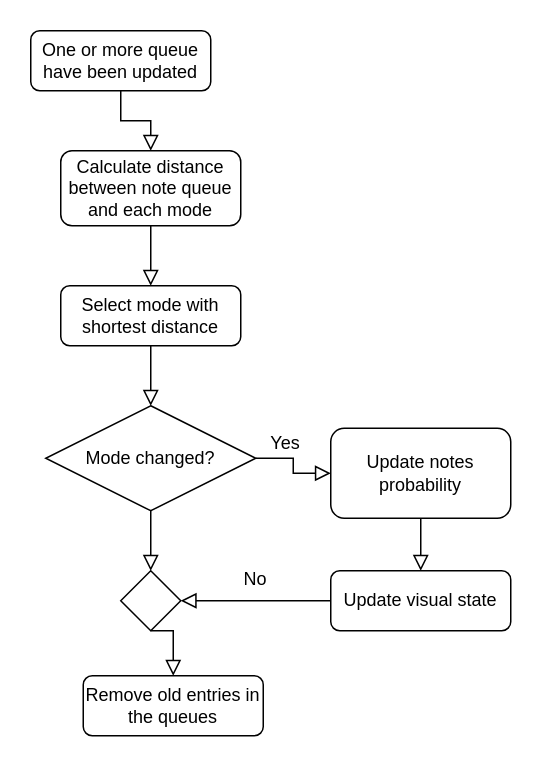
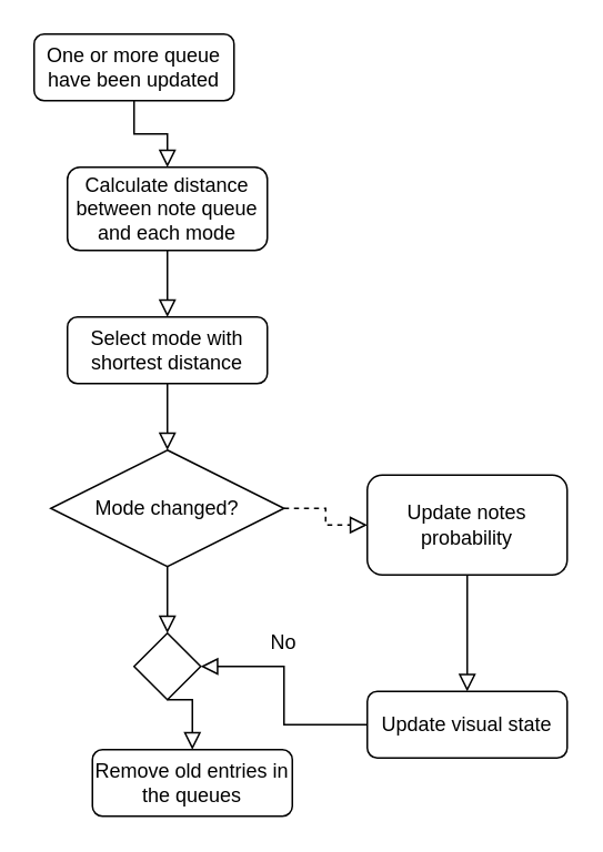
  <mxCell id="0" />
  <mxCell id="1" parent="0" />
  <mxCell id="2" value="" style="rounded=0;html=1;jettySize=auto;orthogonalLoop=1;fontSize=11;endArrow=block;endFill=0;endSize=8;strokeWidth=1;shadow=0;labelBackgroundColor=none;edgeStyle=orthogonalEdgeStyle;entryX=0.5;entryY=0;entryDx=0;entryDy=0;" parent="1" source="3" target="6" edge="1"><mxGeometry relative="1" as="geometry"><mxPoint x="100" y="110" as="targetPoint" /></mxGeometry></mxCell>
  <mxCell id="3" value="One or more queue have been updated" style="rounded=1;whiteSpace=wrap;html=1;fontSize=12;glass=0;strokeWidth=1;shadow=0;" parent="1" vertex="1"><mxGeometry x="20" y="20" width="120" height="40" as="geometry" /></mxCell>
  <mxCell id="4" value="Select mode with shortest distance" style="rounded=1;whiteSpace=wrap;html=1;fontSize=12;glass=0;strokeWidth=1;shadow=0;" parent="1" vertex="1"><mxGeometry x="40" y="190" width="120" height="40" as="geometry" /></mxCell>
  <mxCell id="5" value="" style="rounded=0;html=1;jettySize=auto;orthogonalLoop=1;fontSize=11;endArrow=block;endFill=0;endSize=8;strokeWidth=1;shadow=0;labelBackgroundColor=none;edgeStyle=orthogonalEdgeStyle;entryX=0.5;entryY=0;entryDx=0;entryDy=0;" edge="1" parent="1" source="6" target="4"><mxGeometry relative="1" as="geometry"><mxPoint x="100" y="200" as="targetPoint" /></mxGeometry></mxCell>
  <mxCell id="6" value="Calculate distance between note queue and each mode" style="rounded=1;whiteSpace=wrap;html=1;fontSize=12;glass=0;strokeWidth=1;shadow=0;" vertex="1" parent="1"><mxGeometry x="40" y="100" width="120" height="50" as="geometry" /></mxCell>
  <mxCell id="7" value="Mode changed?" style="rhombus;whiteSpace=wrap;html=1;" vertex="1" parent="1"><mxGeometry x="30" y="270" width="140" height="70" as="geometry" /></mxCell>
  <mxCell id="8" value="" style="rounded=0;html=1;jettySize=auto;orthogonalLoop=1;fontSize=11;endArrow=block;endFill=0;endSize=8;strokeWidth=1;shadow=0;labelBackgroundColor=none;edgeStyle=orthogonalEdgeStyle;exitX=0.5;exitY=1;exitDx=0;exitDy=0;entryX=0.5;entryY=0;entryDx=0;entryDy=0;" edge="1" parent="1" source="4" target="7"><mxGeometry relative="1" as="geometry"><mxPoint x="100" y="240" as="sourcePoint" /><mxPoint x="270" y="280" as="targetPoint" /></mxGeometry></mxCell>
  <mxCell id="9" value="Remove old entries in the queues" style="rounded=1;whiteSpace=wrap;html=1;fontSize=12;glass=0;strokeWidth=1;shadow=0;" vertex="1" parent="1"><mxGeometry x="55" y="450" width="120" height="40" as="geometry" /></mxCell>
  <mxCell id="10" value="" style="rounded=0;html=1;jettySize=auto;orthogonalLoop=1;fontSize=11;endArrow=block;endFill=0;endSize=8;strokeWidth=1;shadow=0;labelBackgroundColor=none;edgeStyle=orthogonalEdgeStyle;exitX=0.5;exitY=1;exitDx=0;exitDy=0;entryX=0.5;entryY=0;entryDx=0;entryDy=0;" edge="1" parent="1" source="7" target="15"><mxGeometry relative="1" as="geometry"><mxPoint x="110" y="240" as="sourcePoint" /><mxPoint x="100" y="420" as="targetPoint" /></mxGeometry></mxCell>
  <mxCell id="11" value="Update notes probability" style="rounded=1;whiteSpace=wrap;html=1;fontSize=12;glass=0;strokeWidth=1;shadow=0;" vertex="1" parent="1"><mxGeometry x="220" y="285" width="120" height="60" as="geometry" /></mxCell>
- <mxCell id="12" value="Update visual state" style="rounded=1;whiteSpace=wrap;html=1;fontSize=12;glass=0;strokeWidth=1;shadow=0;" vertex="1" parent="1"><mxGeometry x="220" y="380" width="120" height="40" as="geometry" /></mxCell>
- <mxCell id="13" value="" style="rounded=0;html=1;jettySize=auto;orthogonalLoop=1;fontSize=11;endArrow=block;endFill=0;endSize=8;strokeWidth=1;shadow=0;labelBackgroundColor=none;edgeStyle=orthogonalEdgeStyle;exitX=1;exitY=0.5;exitDx=0;exitDy=0;entryX=0;entryY=0.5;entryDx=0;entryDy=0;" edge="1" parent="1" source="7" target="11"><mxGeometry relative="1" as="geometry"><mxPoint x="110" y="350" as="sourcePoint" /><mxPoint x="110" y="430" as="targetPoint" /></mxGeometry></mxCell>
+ <mxCell id="12" value="Update visual state" style="rounded=1;whiteSpace=wrap;html=1;fontSize=12;glass=0;strokeWidth=1;shadow=0;" vertex="1" parent="1"><mxGeometry x="220" y="415" width="120" height="40" as="geometry" /></mxCell>
+ <mxCell id="13" value="" style="rounded=0;html=1;jettySize=auto;orthogonalLoop=1;fontSize=11;endArrow=block;endFill=0;endSize=8;strokeWidth=1;shadow=0;labelBackgroundColor=none;edgeStyle=orthogonalEdgeStyle;exitX=1;exitY=0.5;exitDx=0;exitDy=0;entryX=0;entryY=0.5;entryDx=0;entryDy=0;dashed=1;" edge="1" parent="1" source="7" target="11"><mxGeometry relative="1" as="geometry"><mxPoint x="110" y="350" as="sourcePoint" /><mxPoint x="110" y="430" as="targetPoint" /></mxGeometry></mxCell>
  <mxCell id="14" value="" style="rounded=0;html=1;jettySize=auto;orthogonalLoop=1;fontSize=11;endArrow=block;endFill=0;endSize=8;strokeWidth=1;shadow=0;labelBackgroundColor=none;edgeStyle=orthogonalEdgeStyle;exitX=0.5;exitY=1;exitDx=0;exitDy=0;entryX=0.5;entryY=0;entryDx=0;entryDy=0;" edge="1" parent="1" source="11" target="12"><mxGeometry relative="1" as="geometry"><mxPoint x="110" y="350" as="sourcePoint" /><mxPoint x="110" y="430" as="targetPoint" /></mxGeometry></mxCell>
  <mxCell id="15" value="" style="rhombus;whiteSpace=wrap;html=1;" vertex="1" parent="1"><mxGeometry x="80" y="380" width="40" height="40" as="geometry" /></mxCell>
  <mxCell id="16" value="" style="rounded=0;html=1;jettySize=auto;orthogonalLoop=1;fontSize=11;endArrow=block;endFill=0;endSize=8;strokeWidth=1;shadow=0;labelBackgroundColor=none;edgeStyle=orthogonalEdgeStyle;exitX=0;exitY=0.5;exitDx=0;exitDy=0;" edge="1" parent="1" source="12" target="15"><mxGeometry relative="1" as="geometry"><mxPoint x="180" y="275" as="sourcePoint" /><mxPoint x="230" y="275" as="targetPoint" /></mxGeometry></mxCell>
  <mxCell id="17" value="" style="rounded=0;html=1;jettySize=auto;orthogonalLoop=1;fontSize=11;endArrow=block;endFill=0;endSize=8;strokeWidth=1;shadow=0;labelBackgroundColor=none;edgeStyle=orthogonalEdgeStyle;exitX=0.5;exitY=1;exitDx=0;exitDy=0;entryX=0.5;entryY=0;entryDx=0;entryDy=0;" edge="1" parent="1" source="15" target="9"><mxGeometry relative="1" as="geometry"><mxPoint x="110" y="310" as="sourcePoint" /><mxPoint x="110" y="390" as="targetPoint" /></mxGeometry></mxCell>
- <mxCell id="18" value="Yes" style="text;html=1;strokeColor=none;fillColor=none;align=center;verticalAlign=middle;whiteSpace=wrap;rounded=0;" vertex="1" parent="1"><mxGeometry x="170" y="285" width="40" height="20" as="geometry" /></mxCell>
  <mxCell id="19" value="No" style="text;html=1;strokeColor=none;fillColor=none;align=center;verticalAlign=middle;whiteSpace=wrap;rounded=0;" vertex="1" parent="1"><mxGeometry x="150" y="376" width="40" height="20" as="geometry" /></mxCell>
